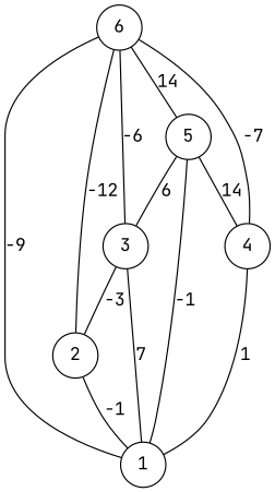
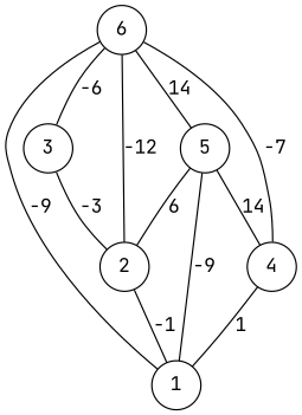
  graph {
    fontname="JetBrains Mono"
    node [fontname="JetBrains Mono" shape=circle]
    edge [fontname="JetBrains Mono"]
    6
    1
    2
    3
    4
    5
    6 -- 1 [label=-9]
    6 -- 2 [label=-12]
    6 -- 3 [label=-6]
    6 -- 4 [label=-7]
    6 -- 5 [label=14]
    2 -- 1 [label=-1]
-   3 -- 1 [label=7]
    3 -- 2 [label=-3]
    4 -- 1 [label=1]
-   5 -- 1 [label=-1]
-   5 -- 3 [label=6]
+   5 -- 1 [label=-9]
+   5 -- 2 [label=6]
    5 -- 4 [label=14]
  }
